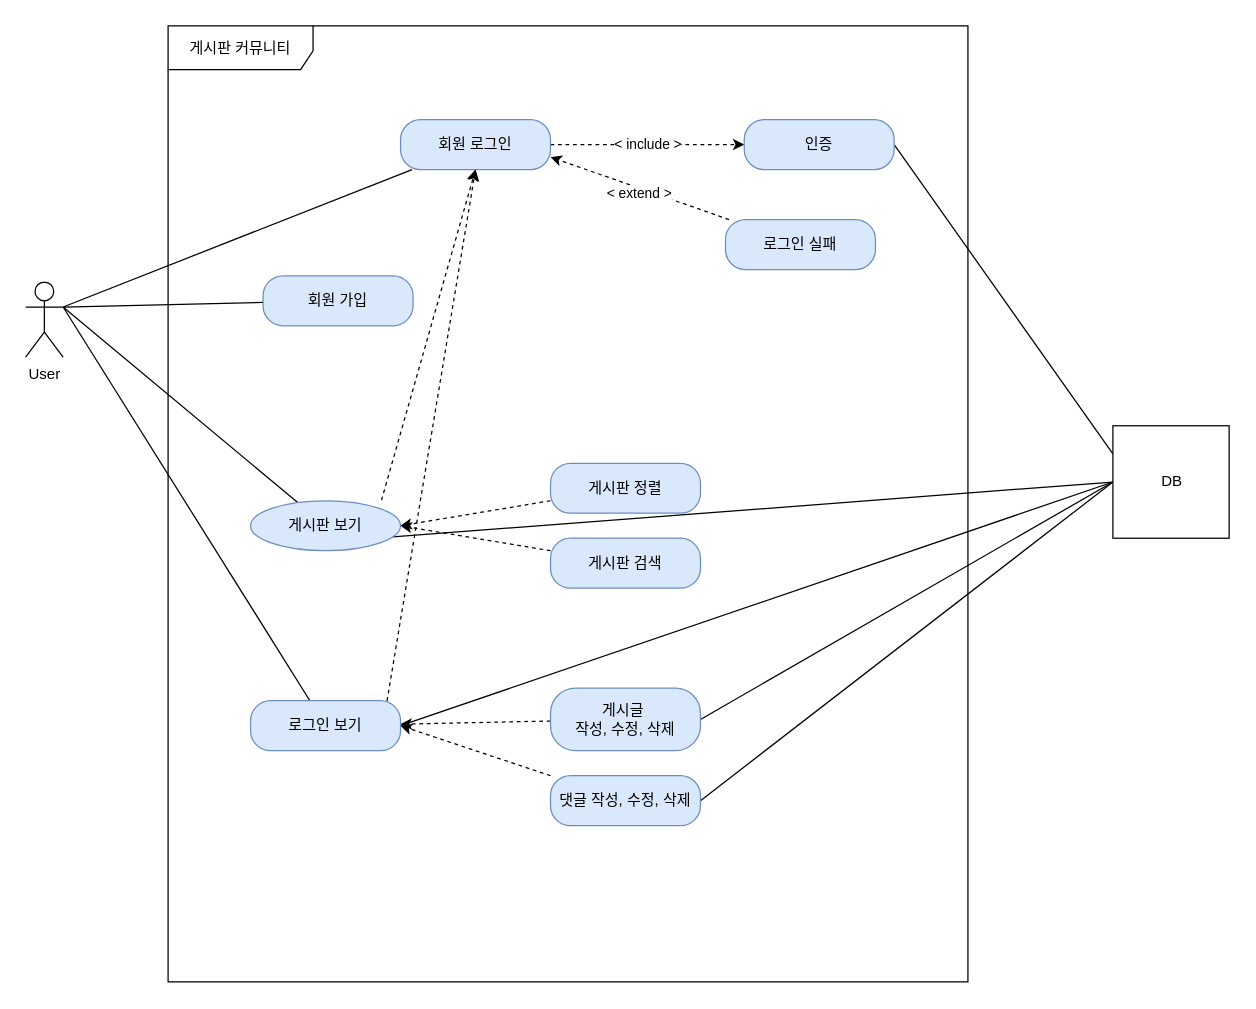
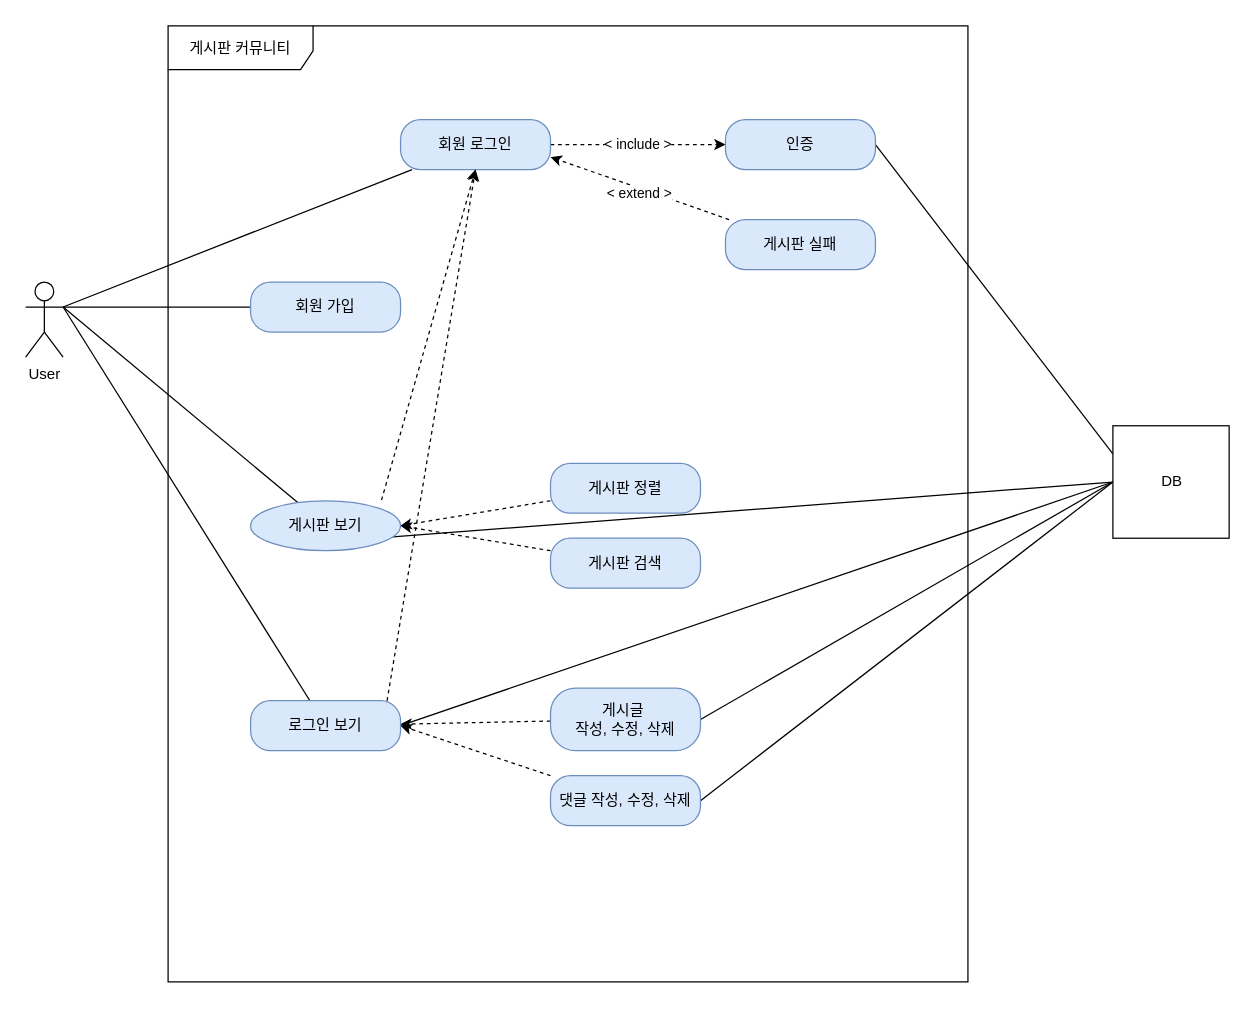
  <mxCell id="0" />
  <mxCell id="1" parent="0" />
  <mxCell id="2" value="User&lt;br&gt;" style="shape=umlActor;verticalLabelPosition=bottom;verticalAlign=top;html=1;" vertex="1" parent="1"><mxGeometry x="20" y="225" width="30" height="60" as="geometry" /></mxCell>
  <mxCell id="3" value="게시판 커뮤니티" style="shape=umlFrame;whiteSpace=wrap;html=1;width=116;height=35;" vertex="1" parent="1"><mxGeometry x="134" y="20" width="640" height="765" as="geometry" /></mxCell>
  <mxCell id="4" style="edgeStyle=none;rounded=0;orthogonalLoop=1;jettySize=auto;html=1;entryX=1;entryY=0.333;entryDx=0;entryDy=0;entryPerimeter=0;endArrow=none;endFill=0;" edge="1" parent="1" source="5" target="2"><mxGeometry relative="1" as="geometry" /></mxCell>
- <mxCell id="5" value="회원 가입" style="rounded=1;whiteSpace=wrap;html=1;arcSize=40;fillColor=#dae8fc;strokeColor=#6c8ebf;" vertex="1" parent="1"><mxGeometry x="210" y="220" width="120" height="40" as="geometry" /></mxCell>
+ <mxCell id="5" value="회원 가입" style="rounded=1;whiteSpace=wrap;html=1;arcSize=40;fillColor=#dae8fc;strokeColor=#6c8ebf;" vertex="1" parent="1"><mxGeometry x="200" y="225" width="120" height="40" as="geometry" /></mxCell>
  <mxCell id="6" style="edgeStyle=none;rounded=0;orthogonalLoop=1;jettySize=auto;html=1;entryX=1;entryY=0.333;entryDx=0;entryDy=0;entryPerimeter=0;endArrow=none;endFill=0;" edge="1" parent="1" source="8" target="2"><mxGeometry relative="1" as="geometry" /></mxCell>
  <mxCell id="7" value="&amp;lt; include &amp;gt;" style="edgeStyle=none;rounded=0;orthogonalLoop=1;jettySize=auto;html=1;exitX=1;exitY=0.5;exitDx=0;exitDy=0;endArrow=classic;endFill=1;dashed=1;" edge="1" parent="1" source="8" target="10"><mxGeometry relative="1" as="geometry" /></mxCell>
  <mxCell id="8" value="회원 로그인" style="rounded=1;whiteSpace=wrap;html=1;arcSize=40;fillColor=#dae8fc;strokeColor=#6c8ebf;" vertex="1" parent="1"><mxGeometry x="320" y="95" width="120" height="40" as="geometry" /></mxCell>
  <mxCell id="9" style="edgeStyle=none;rounded=0;orthogonalLoop=1;jettySize=auto;html=1;exitX=1;exitY=0.5;exitDx=0;exitDy=0;endArrow=none;endFill=0;entryX=0;entryY=0.25;entryDx=0;entryDy=0;" edge="1" parent="1" source="10" target="32"><mxGeometry relative="1" as="geometry" /></mxCell>
- <mxCell id="10" value="인증" style="rounded=1;whiteSpace=wrap;html=1;arcSize=40;fillColor=#dae8fc;strokeColor=#6c8ebf;" vertex="1" parent="1"><mxGeometry x="595" y="95" width="120" height="40" as="geometry" /></mxCell>
+ <mxCell id="10" value="인증" style="rounded=1;whiteSpace=wrap;html=1;arcSize=40;fillColor=#dae8fc;strokeColor=#6c8ebf;" vertex="1" parent="1"><mxGeometry x="580" y="95" width="120" height="40" as="geometry" /></mxCell>
  <mxCell id="11" style="edgeStyle=none;rounded=0;orthogonalLoop=1;jettySize=auto;html=1;endArrow=classic;endFill=1;dashed=1;entryX=1;entryY=0.75;entryDx=0;entryDy=0;" edge="1" parent="1" source="13" target="8"><mxGeometry relative="1" as="geometry"><mxPoint x="440" y="115" as="targetPoint" /></mxGeometry></mxCell>
  <mxCell id="12" value="&amp;lt; extend &amp;gt;" style="edgeLabel;html=1;align=center;verticalAlign=middle;resizable=0;points=[];" vertex="1" connectable="0" parent="11"><mxGeometry x="0.225" relative="1" as="geometry"><mxPoint x="15" y="9" as="offset" /></mxGeometry></mxCell>
- <mxCell id="13" value="로그인 실패" style="rounded=1;whiteSpace=wrap;html=1;arcSize=40;fillColor=#dae8fc;strokeColor=#6c8ebf;" vertex="1" parent="1"><mxGeometry x="580" y="175" width="120" height="40" as="geometry" /></mxCell>
+ <mxCell id="13" value="게시판 실패" style="rounded=1;whiteSpace=wrap;html=1;arcSize=40;fillColor=#dae8fc;strokeColor=#6c8ebf;" vertex="1" parent="1"><mxGeometry x="580" y="175" width="120" height="40" as="geometry" /></mxCell>
  <mxCell id="14" style="edgeStyle=none;rounded=0;orthogonalLoop=1;jettySize=auto;html=1;entryX=1;entryY=0.5;entryDx=0;entryDy=0;dashed=1;endArrow=classic;endFill=1;" edge="1" parent="1" source="15" target="31"><mxGeometry relative="1" as="geometry" /></mxCell>
  <mxCell id="15" value="게시판 정렬" style="rounded=1;whiteSpace=wrap;html=1;arcSize=40;fillColor=#dae8fc;strokeColor=#6c8ebf;" vertex="1" parent="1"><mxGeometry x="440" y="370" width="120" height="40" as="geometry" /></mxCell>
  <mxCell id="16" style="edgeStyle=none;rounded=0;orthogonalLoop=1;jettySize=auto;html=1;entryX=1;entryY=0.5;entryDx=0;entryDy=0;dashed=1;endArrow=classic;endFill=1;" edge="1" parent="1" source="17" target="31"><mxGeometry relative="1" as="geometry" /></mxCell>
  <mxCell id="17" value="게시판 검색" style="rounded=1;whiteSpace=wrap;html=1;arcSize=40;fillColor=#dae8fc;strokeColor=#6c8ebf;" vertex="1" parent="1"><mxGeometry x="440" y="430" width="120" height="40" as="geometry" /></mxCell>
  <mxCell id="18" style="edgeStyle=none;rounded=0;orthogonalLoop=1;jettySize=auto;html=1;entryX=1;entryY=0.5;entryDx=0;entryDy=0;dashed=1;endArrow=classic;endFill=1;" edge="1" parent="1" source="20" target="27"><mxGeometry relative="1" as="geometry" /></mxCell>
  <mxCell id="19" style="edgeStyle=none;rounded=0;orthogonalLoop=1;jettySize=auto;html=1;exitX=1;exitY=0.5;exitDx=0;exitDy=0;endArrow=none;endFill=0;" edge="1" parent="1" source="20"><mxGeometry relative="1" as="geometry"><mxPoint x="890" y="385" as="targetPoint" /></mxGeometry></mxCell>
  <mxCell id="20" value="댓글 작성, 수정, 삭제" style="rounded=1;whiteSpace=wrap;html=1;arcSize=40;fillColor=#dae8fc;strokeColor=#6c8ebf;" vertex="1" parent="1"><mxGeometry x="440" y="620" width="120" height="40" as="geometry" /></mxCell>
  <mxCell id="21" style="edgeStyle=none;rounded=0;orthogonalLoop=1;jettySize=auto;html=1;dashed=1;endArrow=classic;endFill=1;" edge="1" parent="1" source="23" target="27"><mxGeometry relative="1" as="geometry" /></mxCell>
  <mxCell id="22" style="edgeStyle=none;rounded=0;orthogonalLoop=1;jettySize=auto;html=1;exitX=1;exitY=0.5;exitDx=0;exitDy=0;endArrow=none;endFill=0;entryX=0;entryY=0.5;entryDx=0;entryDy=0;" edge="1" parent="1" source="23" target="32"><mxGeometry relative="1" as="geometry" /></mxCell>
  <mxCell id="23" value="게시글&amp;nbsp;&lt;br&gt;작성, 수정, 삭제" style="rounded=1;whiteSpace=wrap;html=1;arcSize=40;fillColor=#dae8fc;strokeColor=#6c8ebf;" vertex="1" parent="1"><mxGeometry x="440" y="550" width="120" height="50" as="geometry" /></mxCell>
  <mxCell id="24" style="edgeStyle=none;rounded=0;orthogonalLoop=1;jettySize=auto;html=1;entryX=1;entryY=0.333;entryDx=0;entryDy=0;entryPerimeter=0;endArrow=none;endFill=0;" edge="1" parent="1" source="27" target="2"><mxGeometry relative="1" as="geometry" /></mxCell>
  <mxCell id="25" style="edgeStyle=none;rounded=0;orthogonalLoop=1;jettySize=auto;html=1;entryX=0.5;entryY=1;entryDx=0;entryDy=0;dashed=1;endArrow=classic;endFill=1;exitX=0.91;exitY=0.003;exitDx=0;exitDy=0;exitPerimeter=0;" edge="1" parent="1" source="27" target="8"><mxGeometry relative="1" as="geometry" /></mxCell>
  <mxCell id="26" style="edgeStyle=none;rounded=0;orthogonalLoop=1;jettySize=auto;html=1;exitX=1;exitY=0.5;exitDx=0;exitDy=0;entryX=0;entryY=0.5;entryDx=0;entryDy=0;endArrow=none;endFill=0;" edge="1" parent="1" source="27" target="32"><mxGeometry relative="1" as="geometry" /></mxCell>
  <mxCell id="27" value="로그인 보기" style="rounded=1;whiteSpace=wrap;html=1;arcSize=40;fillColor=#dae8fc;strokeColor=#6c8ebf;" vertex="1" parent="1"><mxGeometry x="200" y="560" width="120" height="40" as="geometry" /></mxCell>
  <mxCell id="28" style="edgeStyle=none;rounded=0;orthogonalLoop=1;jettySize=auto;html=1;entryX=1;entryY=0.333;entryDx=0;entryDy=0;entryPerimeter=0;endArrow=none;endFill=0;" edge="1" parent="1" source="31" target="2"><mxGeometry relative="1" as="geometry" /></mxCell>
  <mxCell id="29" style="edgeStyle=none;rounded=0;orthogonalLoop=1;jettySize=auto;html=1;dashed=1;endArrow=classic;endFill=1;exitX=0.873;exitY=-0.011;exitDx=0;exitDy=0;exitPerimeter=0;entryX=0.5;entryY=1;entryDx=0;entryDy=0;" edge="1" parent="1" source="31" target="8"><mxGeometry relative="1" as="geometry" /></mxCell>
  <mxCell id="30" style="edgeStyle=none;rounded=0;orthogonalLoop=1;jettySize=auto;html=1;exitX=1;exitY=0.75;exitDx=0;exitDy=0;endArrow=none;endFill=0;" edge="1" parent="1" source="31"><mxGeometry relative="1" as="geometry"><mxPoint x="890" y="385" as="targetPoint" /></mxGeometry></mxCell>
  <mxCell id="31" value="게시판 보기" style="ellipse;whiteSpace=wrap;html=1;arcSize=40;fillColor=#dae8fc;strokeColor=#6c8ebf;" vertex="1" parent="1"><mxGeometry x="200" y="400" width="120" height="40" as="geometry" /></mxCell>
  <mxCell id="32" value="DB" style="html=1;dropTarget=0;" vertex="1" parent="1"><mxGeometry x="890" y="340" width="93" height="90" as="geometry" /></mxCell>
